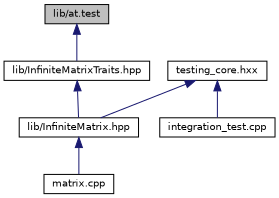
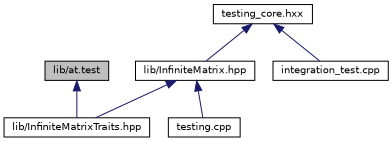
  digraph {
    node [color=black fillcolor=white fontname=Helvetica fontsize=10 shape=record style=filled]
    edge [color=midnightblue dir=back fontname=Helvetica fontsize=10 labelfontname=Helvetica labelfontsize=10 style=solid]
    n1 [fillcolor=grey75 fontcolor=black height=0.2 label="lib/at.test" width=0.4]
    n2 [height=0.2 label="lib/InfiniteMatrixTraits.hpp" width=0.4]
    n3 [height=0.2 label="lib/InfiniteMatrix.hpp" width=0.4]
-   n4 [height=0.2 label="matrix.cpp" width=0.4]
+   n4 [height=0.2 label="testing.cpp" width=0.4]
    n5 [height=0.2 label="testing_core.hxx" width=0.4]
    n6 [height=0.2 label="integration_test.cpp" width=0.4]
    n1 -> n2
-   n2 -> n3
+   n3 -> n2
    n3 -> n4
    n5 -> n3
    n5 -> n6
  }
